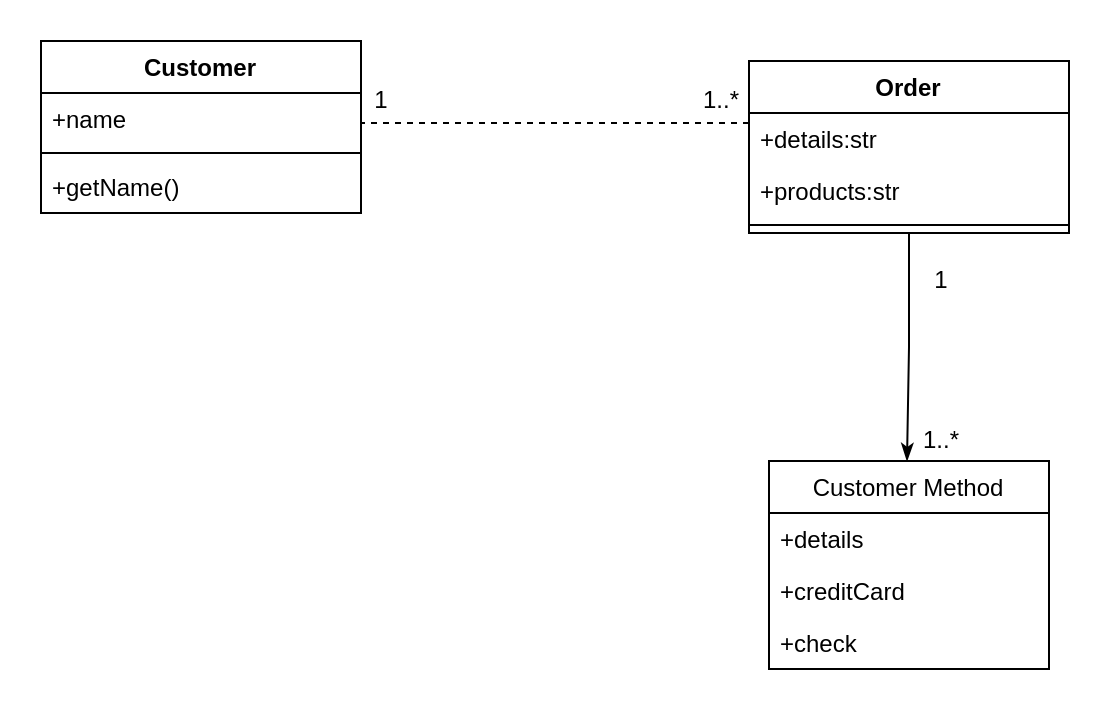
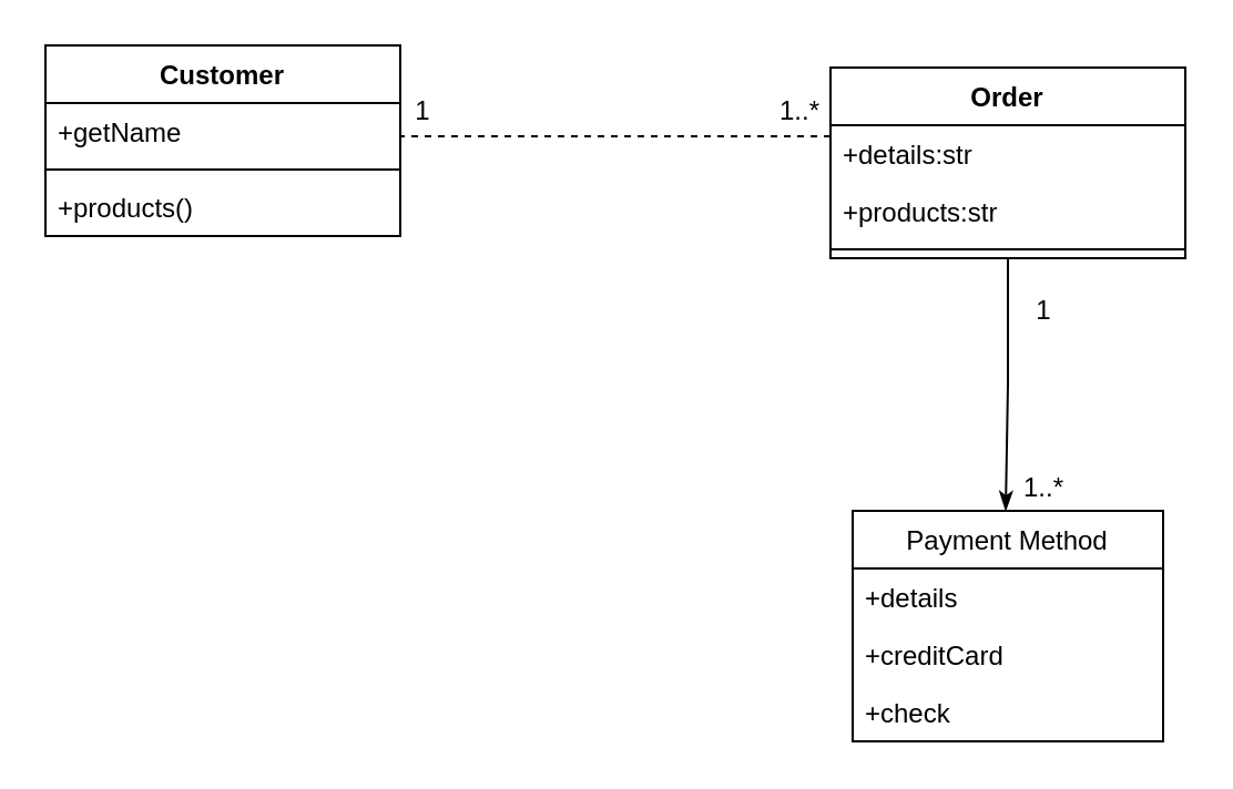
  <mxCell id="0" />
  <mxCell id="1" parent="0" />
  <mxCell id="2" value="Customer" style="swimlane;fontStyle=1;align=center;verticalAlign=top;childLayout=stackLayout;horizontal=1;startSize=26;horizontalStack=0;resizeParent=1;resizeParentMax=0;resizeLast=0;collapsible=1;marginBottom=0;" vertex="1" parent="1"><mxGeometry x="20" y="20" width="160" height="86" as="geometry" /></mxCell>
- <mxCell id="3" value="+name" style="text;strokeColor=none;fillColor=none;align=left;verticalAlign=top;spacingLeft=4;spacingRight=4;overflow=hidden;rotatable=0;points=[[0,0.5],[1,0.5]];portConstraint=eastwest;" vertex="1" parent="2"><mxGeometry y="26" width="160" height="26" as="geometry" /></mxCell>
+ <mxCell id="3" value="+getName" style="text;strokeColor=none;fillColor=none;align=left;verticalAlign=top;spacingLeft=4;spacingRight=4;overflow=hidden;rotatable=0;points=[[0,0.5],[1,0.5]];portConstraint=eastwest;" vertex="1" parent="2"><mxGeometry y="26" width="160" height="26" as="geometry" /></mxCell>
  <mxCell id="4" value="" style="line;strokeWidth=1;fillColor=none;align=left;verticalAlign=middle;spacingTop=-1;spacingLeft=3;spacingRight=3;rotatable=0;labelPosition=right;points=[];portConstraint=eastwest;" vertex="1" parent="2"><mxGeometry y="52" width="160" height="8" as="geometry" /></mxCell>
- <mxCell id="5" value="+getName()" style="text;strokeColor=none;fillColor=none;align=left;verticalAlign=top;spacingLeft=4;spacingRight=4;overflow=hidden;rotatable=0;points=[[0,0.5],[1,0.5]];portConstraint=eastwest;" vertex="1" parent="2"><mxGeometry y="60" width="160" height="26" as="geometry" /></mxCell>
+ <mxCell id="5" value="+products()" style="text;strokeColor=none;fillColor=none;align=left;verticalAlign=top;spacingLeft=4;spacingRight=4;overflow=hidden;rotatable=0;points=[[0,0.5],[1,0.5]];portConstraint=eastwest;" vertex="1" parent="2"><mxGeometry y="60" width="160" height="26" as="geometry" /></mxCell>
  <mxCell id="6" style="edgeStyle=orthogonalEdgeStyle;rounded=0;orthogonalLoop=1;jettySize=auto;html=1;entryX=1;entryY=0.5;entryDx=0;entryDy=0;endArrow=none;endFill=0;dashed=1;" edge="1" parent="1" source="8" target="3"><mxGeometry relative="1" as="geometry"><Array as="points"><mxPoint x="180" y="61" /></Array></mxGeometry></mxCell>
  <mxCell id="7" style="edgeStyle=orthogonalEdgeStyle;rounded=0;orthogonalLoop=1;jettySize=auto;html=1;entryX=0.5;entryY=0;entryDx=0;entryDy=0;endArrow=classicThin;endFill=1;" edge="1" parent="1" source="8"><mxGeometry relative="1" as="geometry"><mxPoint x="453" y="230" as="targetPoint" /></mxGeometry></mxCell>
  <mxCell id="8" value="Order" style="swimlane;fontStyle=1;align=center;verticalAlign=top;childLayout=stackLayout;horizontal=1;startSize=26;horizontalStack=0;resizeParent=1;resizeParentMax=0;resizeLast=0;collapsible=1;marginBottom=0;" vertex="1" parent="1"><mxGeometry x="374" y="30" width="160" height="86" as="geometry" /></mxCell>
  <mxCell id="9" value="+details:str" style="text;strokeColor=none;fillColor=none;align=left;verticalAlign=top;spacingLeft=4;spacingRight=4;overflow=hidden;rotatable=0;points=[[0,0.5],[1,0.5]];portConstraint=eastwest;" vertex="1" parent="8"><mxGeometry y="26" width="160" height="26" as="geometry" /></mxCell>
  <mxCell id="10" value="+products:str" style="text;strokeColor=none;fillColor=none;align=left;verticalAlign=top;spacingLeft=4;spacingRight=4;overflow=hidden;rotatable=0;points=[[0,0.5],[1,0.5]];portConstraint=eastwest;" vertex="1" parent="8"><mxGeometry y="52" width="160" height="26" as="geometry" /></mxCell>
  <mxCell id="11" value="" style="line;strokeWidth=1;fillColor=none;align=left;verticalAlign=middle;spacingTop=-1;spacingLeft=3;spacingRight=3;rotatable=0;labelPosition=right;points=[];portConstraint=eastwest;" vertex="1" parent="8"><mxGeometry y="78" width="160" height="8" as="geometry" /></mxCell>
  <mxCell id="12" value="1" style="text;html=1;align=center;verticalAlign=middle;resizable=0;points=[];autosize=1;strokeColor=none;fillColor=none;" vertex="1" parent="1"><mxGeometry x="175" y="35" width="30" height="30" as="geometry" /></mxCell>
  <mxCell id="13" value="1..*" style="text;html=1;align=center;verticalAlign=middle;resizable=0;points=[];autosize=1;strokeColor=none;fillColor=none;" vertex="1" parent="1"><mxGeometry x="340" y="35" width="40" height="30" as="geometry" /></mxCell>
  <mxCell id="14" value="1..*" style="text;html=1;align=center;verticalAlign=middle;resizable=0;points=[];autosize=1;strokeColor=none;fillColor=none;" vertex="1" parent="1"><mxGeometry x="450" y="205" width="40" height="30" as="geometry" /></mxCell>
  <mxCell id="15" value="1" style="text;html=1;align=center;verticalAlign=middle;resizable=0;points=[];autosize=1;strokeColor=none;fillColor=none;" vertex="1" parent="1"><mxGeometry x="455" y="125" width="30" height="30" as="geometry" /></mxCell>
- <mxCell id="16" value="Customer Method" style="swimlane;fontStyle=0;childLayout=stackLayout;horizontal=1;startSize=26;fillColor=none;horizontalStack=0;resizeParent=1;resizeParentMax=0;resizeLast=0;collapsible=1;marginBottom=0;" vertex="1" parent="1"><mxGeometry x="384" y="230" width="140" height="104" as="geometry" /></mxCell>
+ <mxCell id="16" value="Payment Method" style="swimlane;fontStyle=0;childLayout=stackLayout;horizontal=1;startSize=26;fillColor=none;horizontalStack=0;resizeParent=1;resizeParentMax=0;resizeLast=0;collapsible=1;marginBottom=0;" vertex="1" parent="1"><mxGeometry x="384" y="230" width="140" height="104" as="geometry" /></mxCell>
  <mxCell id="17" value="+details" style="text;strokeColor=none;fillColor=none;align=left;verticalAlign=top;spacingLeft=4;spacingRight=4;overflow=hidden;rotatable=0;points=[[0,0.5],[1,0.5]];portConstraint=eastwest;" vertex="1" parent="16"><mxGeometry y="26" width="140" height="26" as="geometry" /></mxCell>
  <mxCell id="18" value="+creditCard" style="text;strokeColor=none;fillColor=none;align=left;verticalAlign=top;spacingLeft=4;spacingRight=4;overflow=hidden;rotatable=0;points=[[0,0.5],[1,0.5]];portConstraint=eastwest;" vertex="1" parent="16"><mxGeometry y="52" width="140" height="26" as="geometry" /></mxCell>
  <mxCell id="19" value="+check" style="text;strokeColor=none;fillColor=none;align=left;verticalAlign=top;spacingLeft=4;spacingRight=4;overflow=hidden;rotatable=0;points=[[0,0.5],[1,0.5]];portConstraint=eastwest;" vertex="1" parent="16"><mxGeometry y="78" width="140" height="26" as="geometry" /></mxCell>
